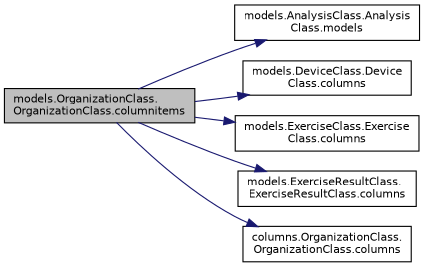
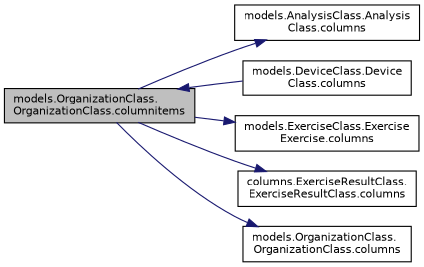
  digraph {
    rankdir=LR
    node [color=black fillcolor=white fontname=Helvetica fontsize=10 shape=record style=filled]
    edge [color=midnightblue fontname=Helvetica fontsize=10 labelfontname=Helvetica labelfontsize=10 style=solid]
    n1 [fillcolor=grey75 fontcolor=black height=0.2 label="models.OrganizationClass.\lOrganizationClass.columnitems" width=0.4]
-   n2 [height=0.2 label="models.AnalysisClass.Analysis\lClass.models" width=0.4]
+   n2 [height=0.2 label="models.AnalysisClass.Analysis\lClass.columns" width=0.4]
    n3 [height=0.2 label="models.DeviceClass.Device\lClass.columns" width=0.4]
-   n4 [height=0.2 label="models.ExerciseClass.Exercise\lClass.columns" width=0.4]
-   n5 [height=0.2 label="models.ExerciseResultClass.\lExerciseResultClass.columns" width=0.4]
-   n6 [height=0.2 label="columns.OrganizationClass.\lOrganizationClass.columns" width=0.4]
+   n4 [height=0.2 label="models.ExerciseClass.Exercise\lExercise.columns" width=0.4]
+   n5 [height=0.2 label="columns.ExerciseResultClass.\lExerciseResultClass.columns" width=0.4]
+   n6 [height=0.2 label="models.OrganizationClass.\lOrganizationClass.columns" width=0.4]
    n1 -> n2
-   n1 -> n3
+   n3 -> n1
    n1 -> n4
    n1 -> n5
    n1 -> n6
  }
